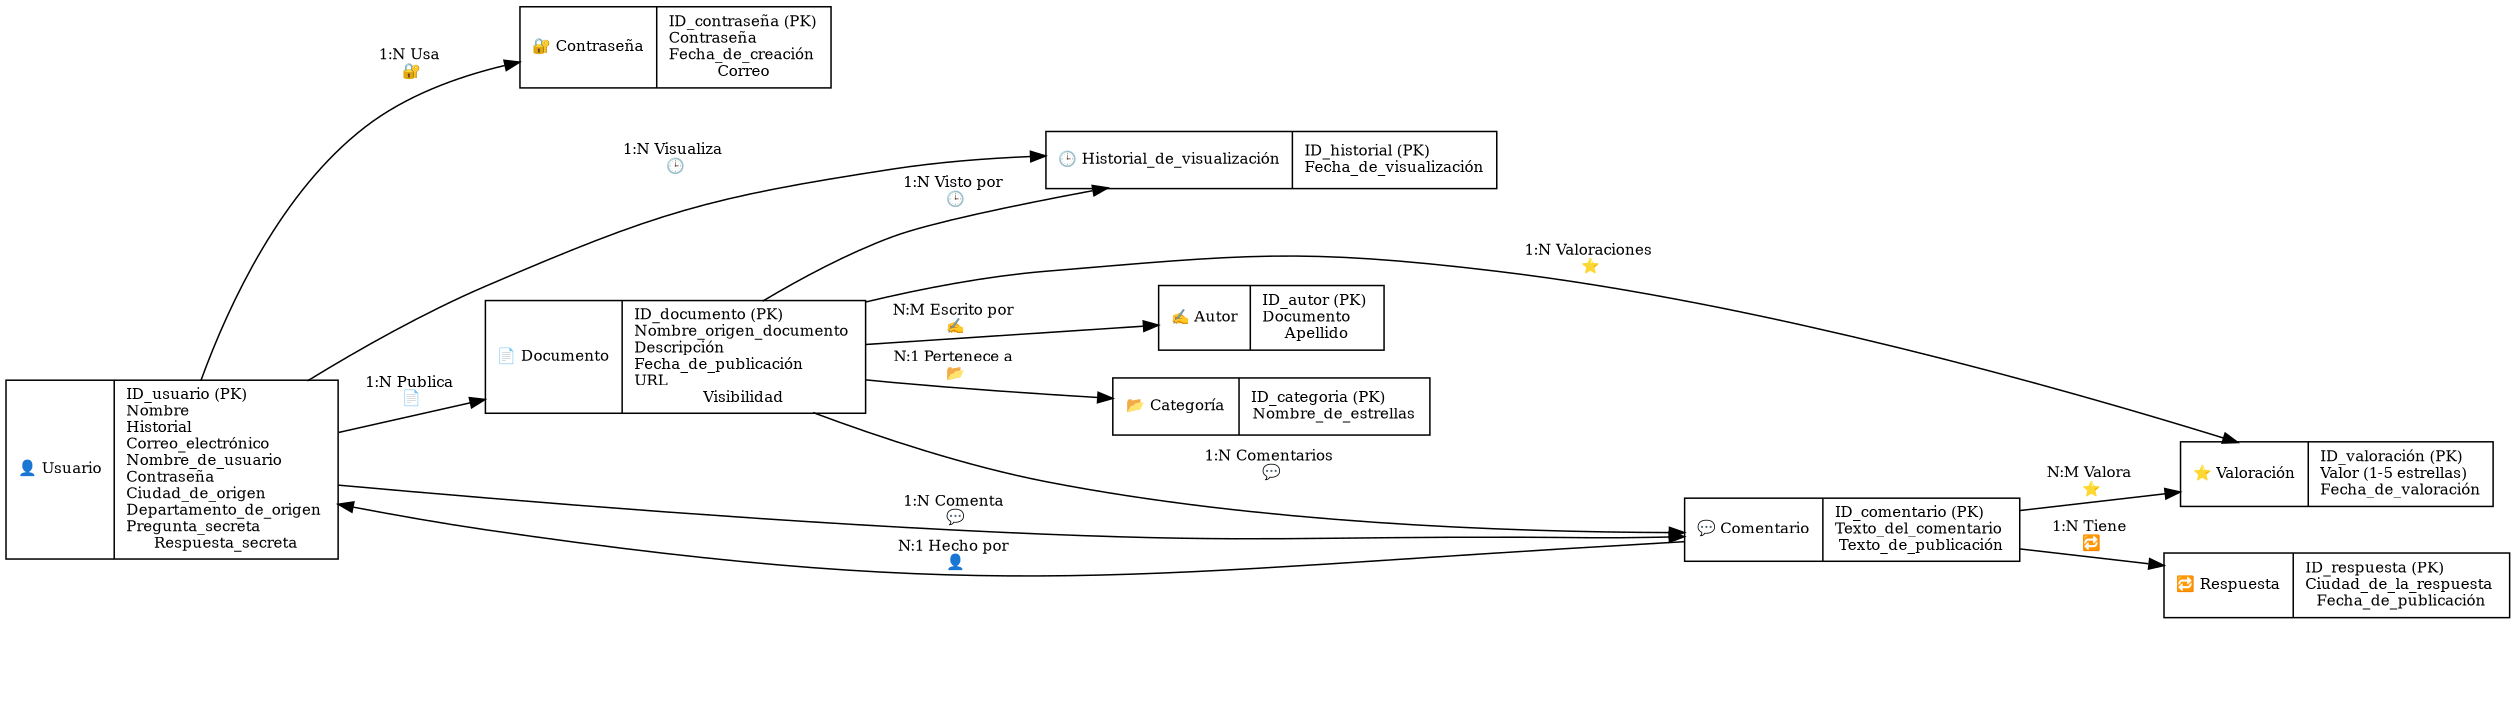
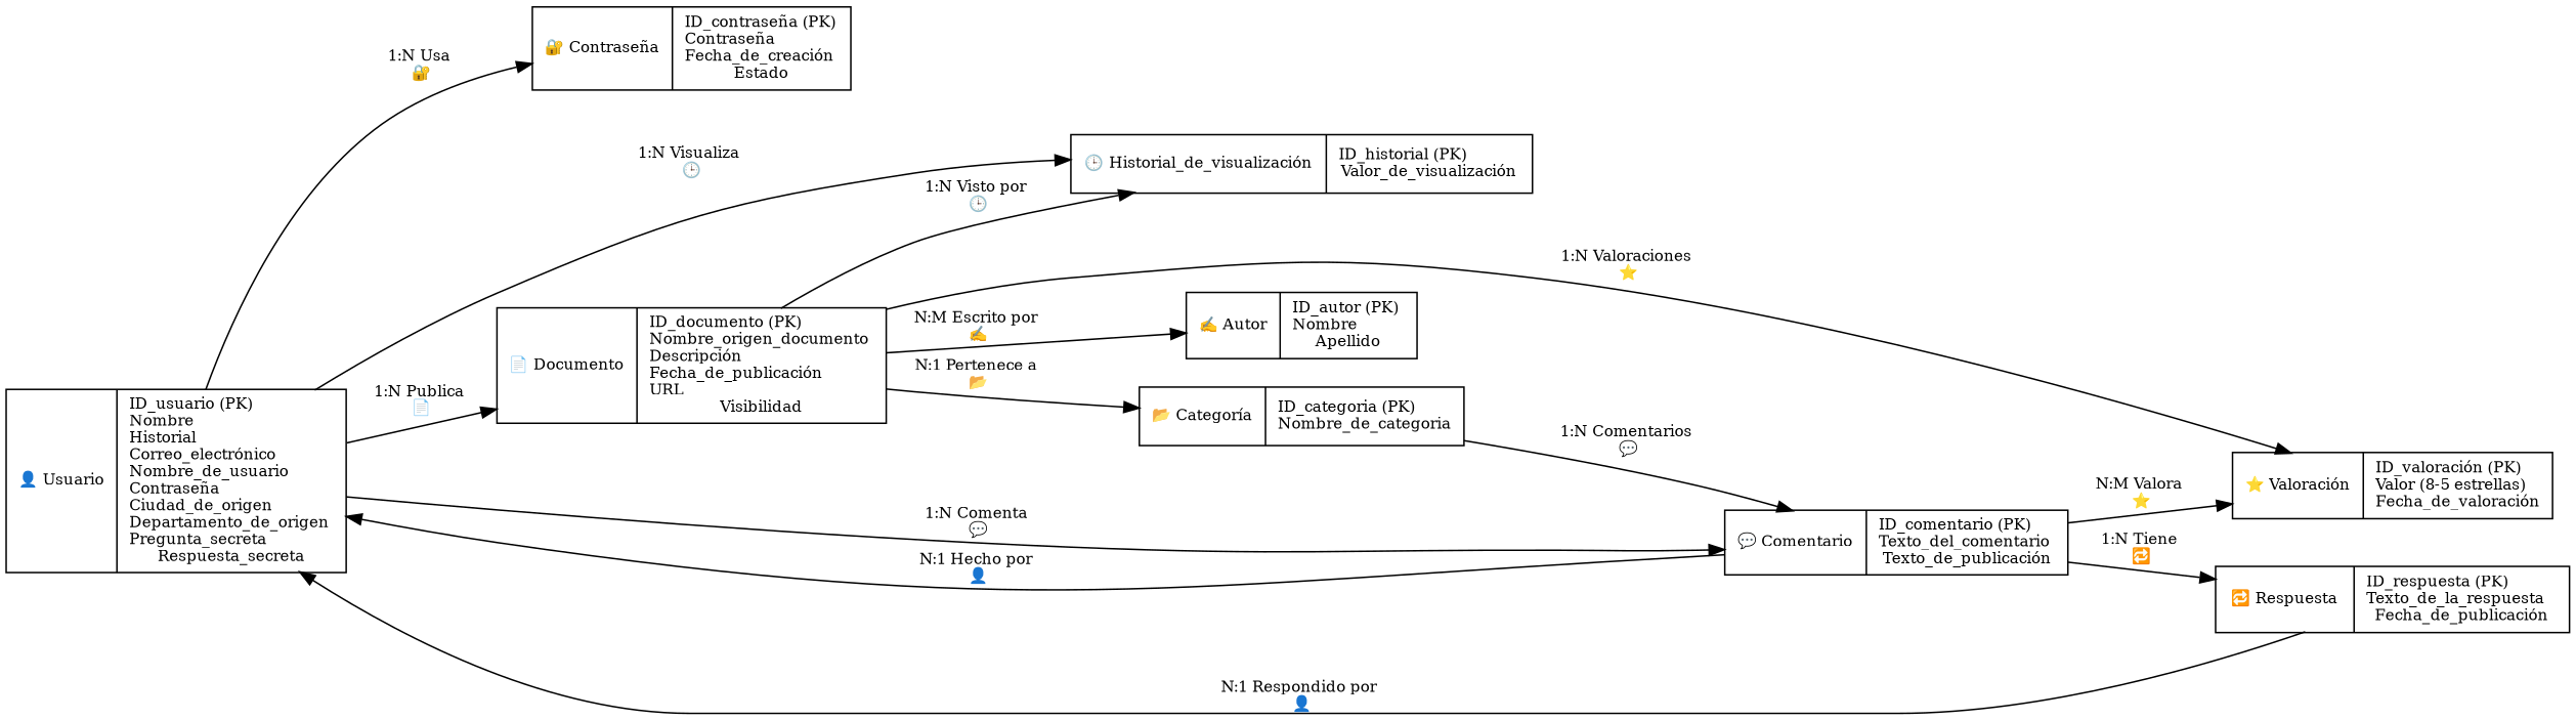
  digraph {
    rankdir=LR
    node [fontsize=10 shape=record]
    edge [fontsize=10]
    n1 [label="{👤 Usuario|ID_usuario (PK) \lNombre \lHistorial \lCorreo_electrónico \lNombre_de_usuario \lContraseña \lCiudad_de_origen \lDepartamento_de_origen \lPregunta_secreta \lRespuesta_secreta}"]
-   n2 [label="{🔐 Contraseña|ID_contraseña (PK)\lContraseña \lFecha_de_creación \lCorreo}"]
+   n2 [label="{🔐 Contraseña|ID_contraseña (PK)\lContraseña \lFecha_de_creación \lEstado}"]
    n3 [label="{📄 Documento|ID_documento (PK) \lNombre_origen_documento \lDescripción \lFecha_de_publicación \lURL \lVisibilidad}"]
    n4 [label="{💬 Comentario|ID_comentario (PK) \lTexto_del_comentario \lTexto_de_publicación}"]
-   n5 [label="{🕒 Historial_de_visualización|ID_historial (PK) \lFecha_de_visualización}"]
-   n6 [label="{⭐ Valoración|ID_valoración (PK) \lValor (1-5 estrellas) \lFecha_de_valoración}"]
-   n7 [label="{✍️ Autor|ID_autor (PK) \lDocumento \lApellido}"]
-   n8 [label="{📂 Categoría|ID_categoria (PK) \lNombre_de_estrellas}"]
-   n9 [label="{🔁 Respuesta|ID_respuesta (PK) \lCiudad_de_la_respuesta \lFecha_de_publicación}"]
+   n5 [label="{🕒 Historial_de_visualización|ID_historial (PK) \lValor_de_visualización}"]
+   n6 [label="{⭐ Valoración|ID_valoración (PK) \lValor (8-5 estrellas) \lFecha_de_valoración}"]
+   n7 [label="{✍️ Autor|ID_autor (PK) \lNombre \lApellido}"]
+   n8 [label="{📂 Categoría|ID_categoria (PK) \lNombre_de_categoria}"]
+   n9 [label="{🔁 Respuesta|ID_respuesta (PK) \lTexto_de_la_respuesta \lFecha_de_publicación}"]
    n1 -> n2 [label="1:N Usa \n🔐"]
    n1 -> n3 [label="1:N Publica \n📄"]
    n1 -> n4 [label="1:N Comenta \n💬"]
    n1 -> n5 [label="1:N Visualiza \n🕒"]
-   n3 -> n4 [label="1:N Comentarios \n💬"]
+   n8 -> n4 [label="1:N Comentarios \n💬"]
    n3 -> n5 [label="1:N Visto por \n🕒"]
    n3 -> n6 [label="1:N Valoraciones \n⭐"]
    n3 -> n7 [label="N:M Escrito por \n✍️"]
    n3 -> n8 [label="N:1 Pertenece a \n📂"]
    n4 -> n1 [label="N:1 Hecho por \n👤"]
    n4 -> n6 [label="N:M Valora \n⭐"]
    n4 -> n9 [label="1:N Tiene \n🔁"]
+   n9 -> n1 [label="N:1 Respondido por \n👤"]
  }
